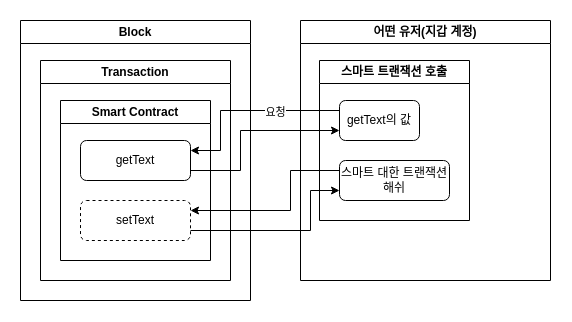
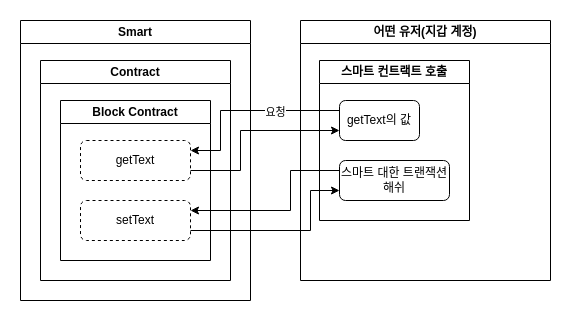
  <mxCell id="0" />
  <mxCell id="1" parent="0" />
- <mxCell id="2" value="Block" style="swimlane;whiteSpace=wrap;html=1;" vertex="1" parent="1"><mxGeometry x="20" y="20" width="230" height="280" as="geometry" /></mxCell>
- <mxCell id="3" value="Transaction" style="swimlane;whiteSpace=wrap;html=1;" vertex="1" parent="2"><mxGeometry x="20" y="40" width="190" height="220" as="geometry" /></mxCell>
- <mxCell id="4" value="Smart Contract" style="swimlane;whiteSpace=wrap;html=1;" vertex="1" parent="3"><mxGeometry x="20" y="40" width="150" height="160" as="geometry" /></mxCell>
- <mxCell id="5" value="getText" style="rounded=1;whiteSpace=wrap;html=1;" vertex="1" parent="4"><mxGeometry x="20" y="40" width="110" height="40" as="geometry" /></mxCell>
+ <mxCell id="2" value="Smart" style="swimlane;whiteSpace=wrap;html=1;" vertex="1" parent="1"><mxGeometry x="20" y="20" width="230" height="280" as="geometry" /></mxCell>
+ <mxCell id="3" value="Contract" style="swimlane;whiteSpace=wrap;html=1;" vertex="1" parent="2"><mxGeometry x="20" y="40" width="190" height="220" as="geometry" /></mxCell>
+ <mxCell id="4" value="Block Contract" style="swimlane;whiteSpace=wrap;html=1;" vertex="1" parent="3"><mxGeometry x="20" y="40" width="150" height="160" as="geometry" /></mxCell>
+ <mxCell id="5" value="getText" style="rounded=1;whiteSpace=wrap;html=1;dashed=1;" vertex="1" parent="4"><mxGeometry x="20" y="40" width="110" height="40" as="geometry" /></mxCell>
  <mxCell id="6" value="setText" style="rounded=1;whiteSpace=wrap;html=1;dashed=1;" vertex="1" parent="4"><mxGeometry x="20" y="100" width="110" height="40" as="geometry" /></mxCell>
  <mxCell id="7" value="어떤 유저(지갑 계정)" style="swimlane;whiteSpace=wrap;html=1;" vertex="1" parent="1"><mxGeometry x="300" y="20" width="250" height="260" as="geometry" /></mxCell>
- <mxCell id="8" value="스마트 트랜잭션 호출" style="swimlane;whiteSpace=wrap;html=1;" vertex="1" parent="7"><mxGeometry x="19" y="40" width="150" height="160" as="geometry" /></mxCell>
+ <mxCell id="8" value="스마트 컨트랙트 호출" style="swimlane;whiteSpace=wrap;html=1;" vertex="1" parent="7"><mxGeometry x="19" y="40" width="150" height="160" as="geometry" /></mxCell>
  <mxCell id="9" value="getText의 값" style="rounded=1;whiteSpace=wrap;html=1;" vertex="1" parent="8"><mxGeometry x="20" y="40" width="80" height="40" as="geometry" /></mxCell>
  <mxCell id="10" value="스마트 대한 트랜잭션 해쉬" style="rounded=1;whiteSpace=wrap;html=1;" vertex="1" parent="8"><mxGeometry x="20" y="100" width="110" height="40" as="geometry" /></mxCell>
  <mxCell id="11" style="edgeStyle=orthogonalEdgeStyle;rounded=0;orthogonalLoop=1;jettySize=auto;html=1;exitX=0;exitY=0.25;exitDx=0;exitDy=0;entryX=1;entryY=0.25;entryDx=0;entryDy=0;" edge="1" parent="1" source="9" target="5"><mxGeometry relative="1" as="geometry"><Array as="points"><mxPoint x="220" y="110" /><mxPoint x="220" y="150" /></Array></mxGeometry></mxCell>
  <mxCell id="12" value="요청" style="edgeLabel;html=1;align=center;verticalAlign=middle;resizable=0;points=[];" vertex="1" connectable="0" parent="11"><mxGeometry x="-0.308" y="1" relative="1" as="geometry"><mxPoint as="offset" /></mxGeometry></mxCell>
  <mxCell id="13" style="edgeStyle=orthogonalEdgeStyle;rounded=0;orthogonalLoop=1;jettySize=auto;html=1;exitX=1;exitY=0.75;exitDx=0;exitDy=0;entryX=0;entryY=0.75;entryDx=0;entryDy=0;" edge="1" parent="1" source="5" target="9"><mxGeometry relative="1" as="geometry"><Array as="points"><mxPoint x="240" y="170" /><mxPoint x="240" y="130" /></Array></mxGeometry></mxCell>
  <mxCell id="14" style="edgeStyle=orthogonalEdgeStyle;rounded=0;orthogonalLoop=1;jettySize=auto;html=1;exitX=0;exitY=0.25;exitDx=0;exitDy=0;entryX=1;entryY=0.25;entryDx=0;entryDy=0;" edge="1" parent="1" source="10" target="6"><mxGeometry relative="1" as="geometry"><Array as="points"><mxPoint x="290" y="170" /><mxPoint x="290" y="210" /></Array></mxGeometry></mxCell>
  <mxCell id="15" style="edgeStyle=orthogonalEdgeStyle;rounded=0;orthogonalLoop=1;jettySize=auto;html=1;exitX=1;exitY=0.75;exitDx=0;exitDy=0;entryX=0;entryY=0.75;entryDx=0;entryDy=0;" edge="1" parent="1" source="6" target="10"><mxGeometry relative="1" as="geometry"><Array as="points"><mxPoint x="310" y="230" /><mxPoint x="310" y="190" /></Array></mxGeometry></mxCell>
